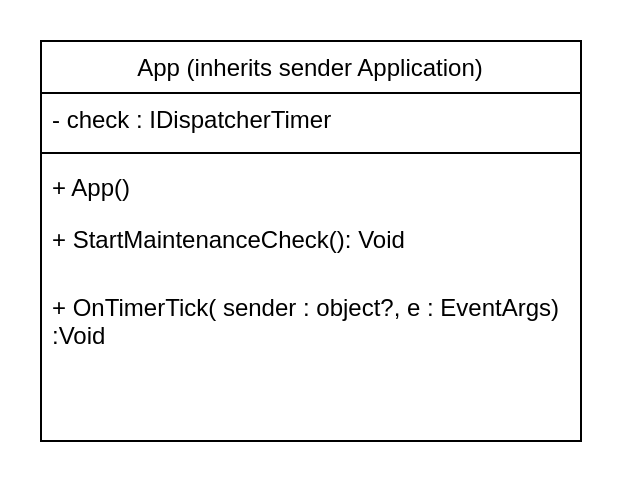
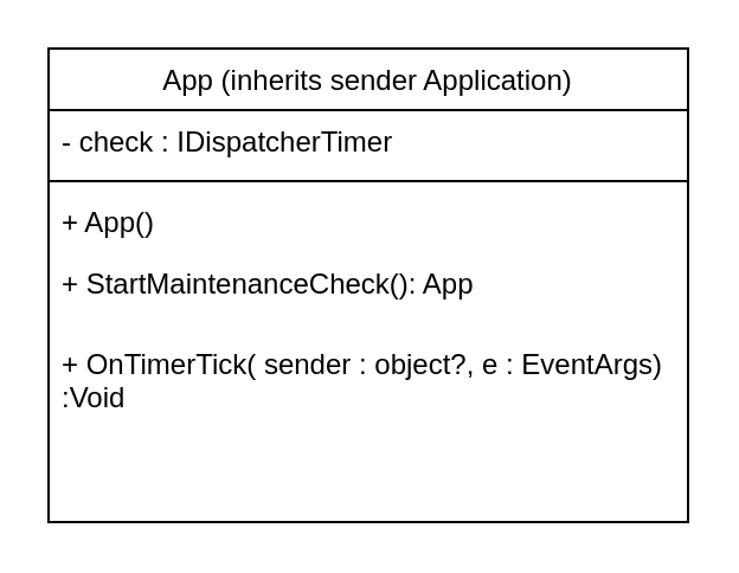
  <mxCell id="0" />
  <mxCell id="1" parent="0" />
  <mxCell id="2" value="App (inherits sender Application)" style="swimlane;fontStyle=0;align=center;verticalAlign=top;childLayout=stackLayout;horizontal=1;startSize=26;horizontalStack=0;resizeParent=1;resizeLast=0;collapsible=1;marginBottom=0;rounded=0;shadow=0;strokeWidth=1;" vertex="1" parent="1"><mxGeometry x="20" y="20" width="270" height="200" as="geometry"><mxRectangle x="340" y="380" width="170" height="26" as="alternateBounds" /></mxGeometry></mxCell>
  <mxCell id="3" value="- check : IDispatcherTimer" style="text;align=left;verticalAlign=top;spacingLeft=4;spacingRight=4;overflow=hidden;rotatable=0;points=[[0,0.5],[1,0.5]];portConstraint=eastwest;" vertex="1" parent="2"><mxGeometry y="26" width="270" height="26" as="geometry" /></mxCell>
  <mxCell id="4" value="" style="line;html=1;strokeWidth=1;align=left;verticalAlign=middle;spacingTop=-1;spacingLeft=3;spacingRight=3;rotatable=0;labelPosition=right;points=[];portConstraint=eastwest;" vertex="1" parent="2"><mxGeometry y="52" width="270" height="8" as="geometry" /></mxCell>
  <mxCell id="5" value="+ App()" style="text;align=left;verticalAlign=top;spacingLeft=4;spacingRight=4;overflow=hidden;rotatable=0;points=[[0,0.5],[1,0.5]];portConstraint=eastwest;" vertex="1" parent="2"><mxGeometry y="60" width="270" height="26" as="geometry" /></mxCell>
- <mxCell id="6" value="+ StartMaintenanceCheck(): Void&#10;" style="text;align=left;verticalAlign=top;spacingLeft=4;spacingRight=4;overflow=hidden;rotatable=0;points=[[0,0.5],[1,0.5]];portConstraint=eastwest;" vertex="1" parent="2"><mxGeometry y="86" width="270" height="34" as="geometry" /></mxCell>
+ <mxCell id="6" value="+ StartMaintenanceCheck(): App&#10;" style="text;align=left;verticalAlign=top;spacingLeft=4;spacingRight=4;overflow=hidden;rotatable=0;points=[[0,0.5],[1,0.5]];portConstraint=eastwest;" vertex="1" parent="2"><mxGeometry y="86" width="270" height="34" as="geometry" /></mxCell>
  <mxCell id="7" value="+ OnTimerTick( sender : object?, e : EventArgs)&#10;:Void" style="text;align=left;verticalAlign=top;spacingLeft=4;spacingRight=4;overflow=hidden;rotatable=0;points=[[0,0.5],[1,0.5]];portConstraint=eastwest;" vertex="1" parent="2"><mxGeometry y="120" width="270" height="50" as="geometry" /></mxCell>
